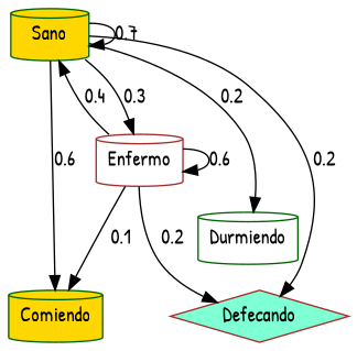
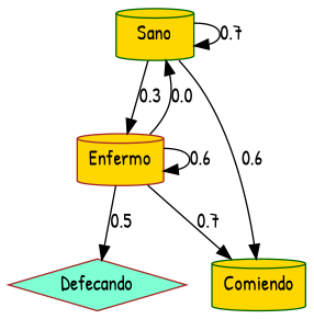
  digraph {
    fontname="Patrick Hand"
    node [color=darkgreen fillcolor=gold fontname="Patrick Hand" shape=cylinder style=filled]
    edge [fontname="Patrick Hand" weight=0.2]
    Sano
-   Enfermo [color=brown fillcolor=white]
-   Durmiendo [fillcolor=white]
+   Enfermo [color=brown]
    Comiendo
    Defecando [color=brown fillcolor=aquamarine shape=diamond]
    Sano -> Sano [label=0.7 weight=0.7]
    Sano -> Enfermo [label=0.3 weight=0.3]
-   Sano -> Durmiendo [label=0.2]
    Sano -> Comiendo [label=0.6 weight=0.6]
-   Sano -> Defecando [label=0.2]
-   Enfermo -> Sano [label=0.4 weight=0.4]
+   Enfermo -> Sano [label=0.0 weight=0.4]
    Enfermo -> Enfermo [label=0.6 weight=0.6]
-   Enfermo -> Comiendo [label=0.1 weight=0.1]
-   Enfermo -> Defecando [label=0.2 weight=0.5]
+   Enfermo -> Comiendo [label=0.7 weight=0.1]
+   Enfermo -> Defecando [label=0.5 weight=0.5]
  }
